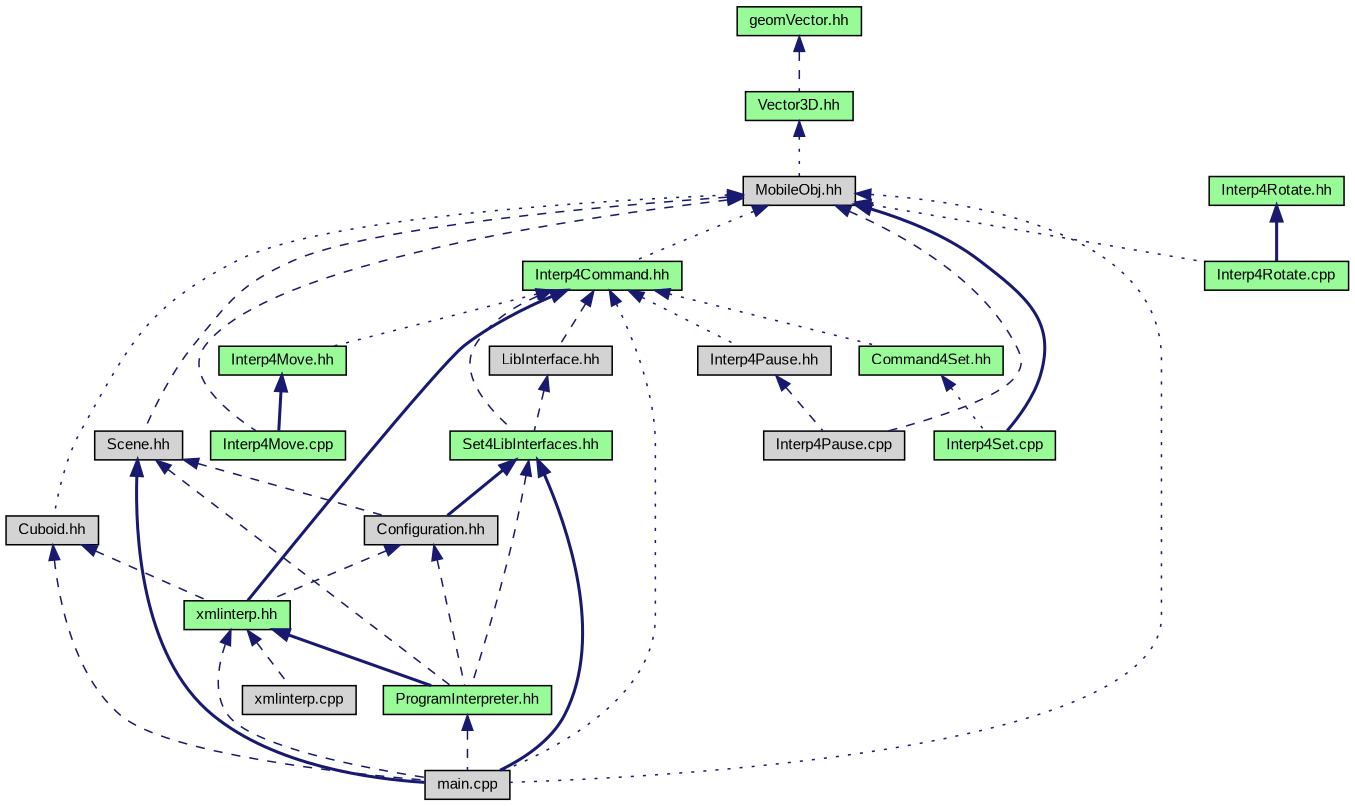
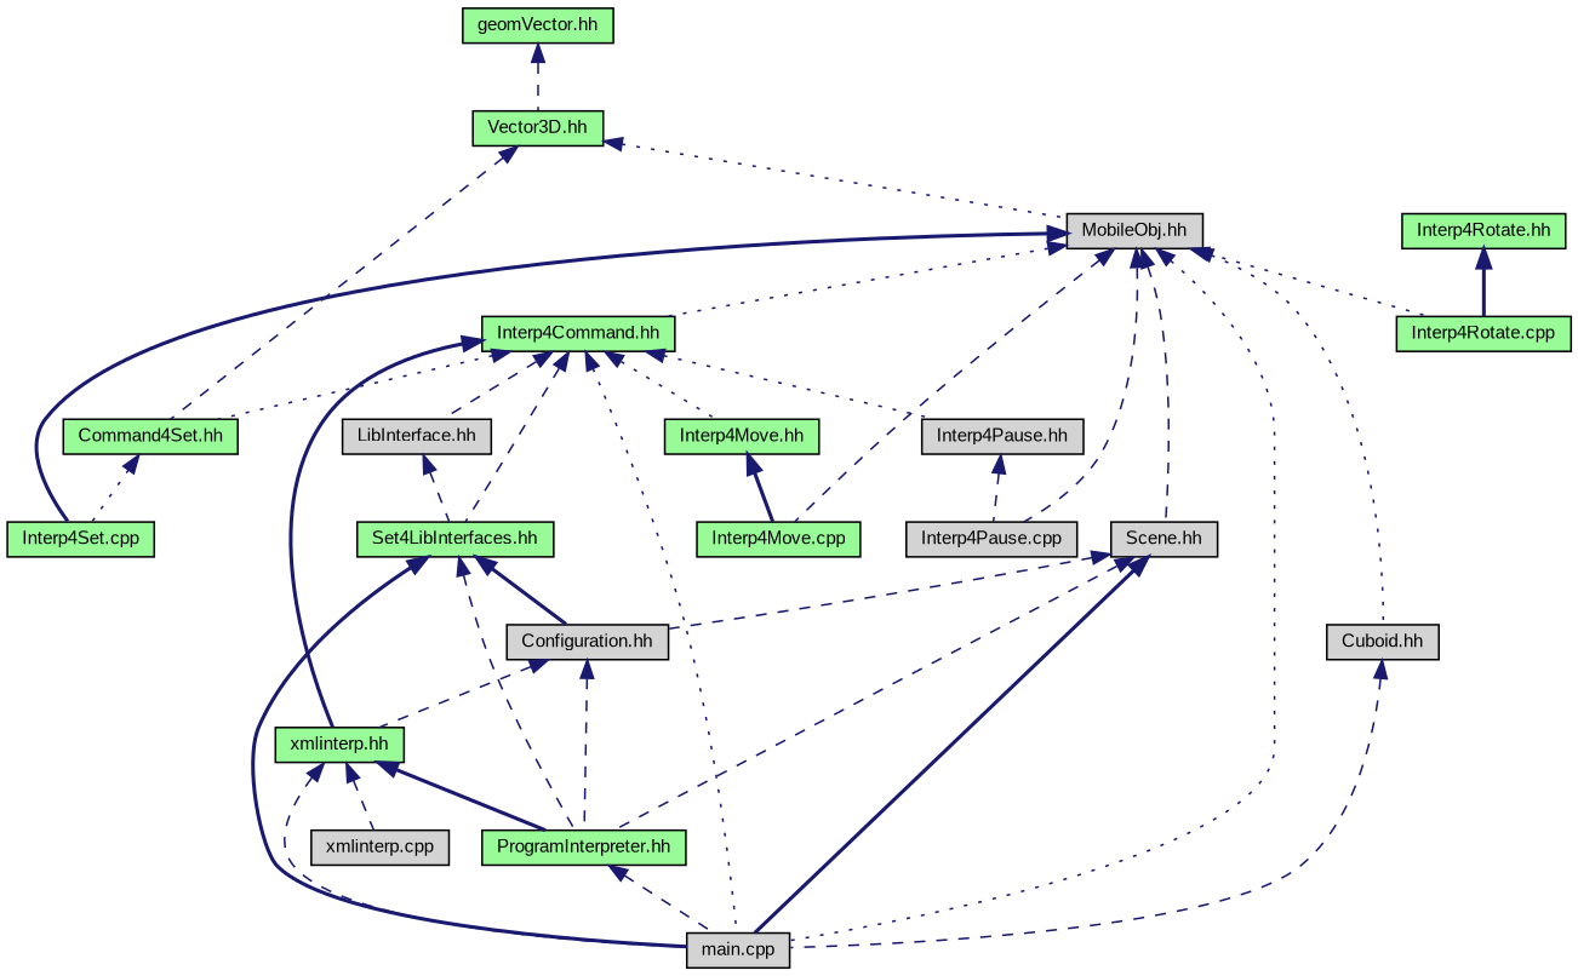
  digraph {
    fontname="Liberation Sans"
    node [color=black fillcolor=palegreen fontname="Liberation Sans" fontsize=10 shape=record style=filled]
    edge [color=midnightblue dir=back fontname="Liberation Sans" fontsize=10 labelfontname=FreeSans labelfontsize=10 style=dashed]
    n1 [fontcolor=black height=0.2 label="geomVector.hh" width=0.4]
    n2 [height=0.2 label="Vector3D.hh" width=0.4]
    n3 [fillcolor=lightgrey height=0.2 label="MobileObj.hh" width=0.4]
    n4 [height=0.2 label="Command4Set.hh" width=0.4]
    n5 [fillcolor=lightgrey height=0.2 label="Scene.hh" width=0.4]
    n6 [fillcolor=lightgrey height=0.2 label="main.cpp" width=0.4]
    n7 [height=0.2 label="Interp4Command.hh" width=0.4]
    n8 [height=0.2 label="Interp4Move.cpp" width=0.4]
    n9 [fillcolor=lightgrey height=0.2 label="Interp4Pause.cpp" width=0.4]
    n10 [height=0.2 label="Interp4Rotate.cpp" width=0.4]
    n11 [height=0.2 label="Interp4Set.cpp" width=0.4]
    n12 [fillcolor=lightgrey height=0.2 label="Cuboid.hh" width=0.4]
    n13 [fillcolor=lightgrey height=0.2 label="Configuration.hh" width=0.4]
    n14 [height=0.2 label="ProgramInterpreter.hh" width=0.4]
    n15 [height=0.2 label="xmlinterp.hh" width=0.4]
    n16 [fillcolor=lightgrey height=0.2 label="LibInterface.hh" width=0.4]
    n17 [height=0.2 label="Interp4Move.hh" width=0.4]
    n18 [fillcolor=lightgrey height=0.2 label="Interp4Pause.hh" width=0.4]
    n19 [height=0.2 label="Set4LibInterfaces.hh" width=0.4]
    n20 [fillcolor=lightgrey height=0.2 label="xmlinterp.cpp" width=0.4]
    n21 [height=0.2 label="Interp4Rotate.hh" width=0.4]
    n1 -> n2
    n2 -> n3 [style=dotted]
+   n2 -> n4
    n3 -> n5
    n3 -> n6 [style=dotted]
    n3 -> n7 [style=dotted]
    n3 -> n8
    n3 -> n9
    n3 -> n10 [style=dotted]
    n3 -> n11 [style=bold]
    n3 -> n12 [style=dotted]
    n4 -> n11 [style=dotted]
    n5 -> n6 [style=bold]
    n5 -> n13
    n5 -> n14
    n7 -> n4 [style=dotted]
    n7 -> n6 [style=dotted]
    n7 -> n15 [style=bold]
    n7 -> n16
    n7 -> n17 [style=dotted]
    n7 -> n18 [style=dotted]
    n7 -> n19
    n12 -> n6
-   n12 -> n15
    n13 -> n14
    n13 -> n15
    n14 -> n6
    n15 -> n6
    n15 -> n14 [style=bold]
    n15 -> n20
    n16 -> n19
    n17 -> n8 [style=bold]
    n18 -> n9
    n19 -> n6 [style=bold]
    n19 -> n13 [style=bold]
    n19 -> n14
    n21 -> n10 [style=bold]
  }
